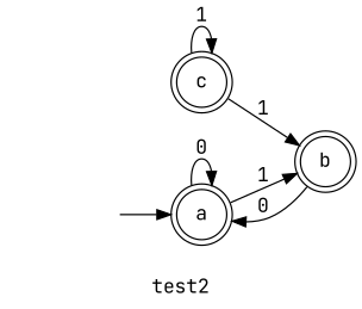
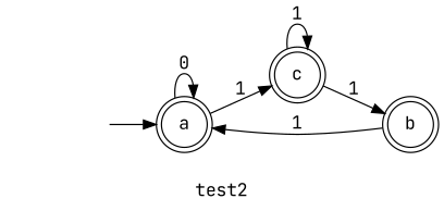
  digraph {
    fontname="JetBrains Mono"
    label=test2
    rankdir=LR
    node [fontname="JetBrains Mono" shape=doublecircle]
    edge [fontname="JetBrains Mono"]
    a
    b
    c
    __I__ [shape=circle style=invis width=0]
    a -> a [label=0]
-   a -> b [label=1]
-   b -> a [label=0]
+   a -> c [label=1]
+   b -> a [label=1]
    c -> b [label=1]
    c -> c [label=1]
    __I__ -> a
  }
